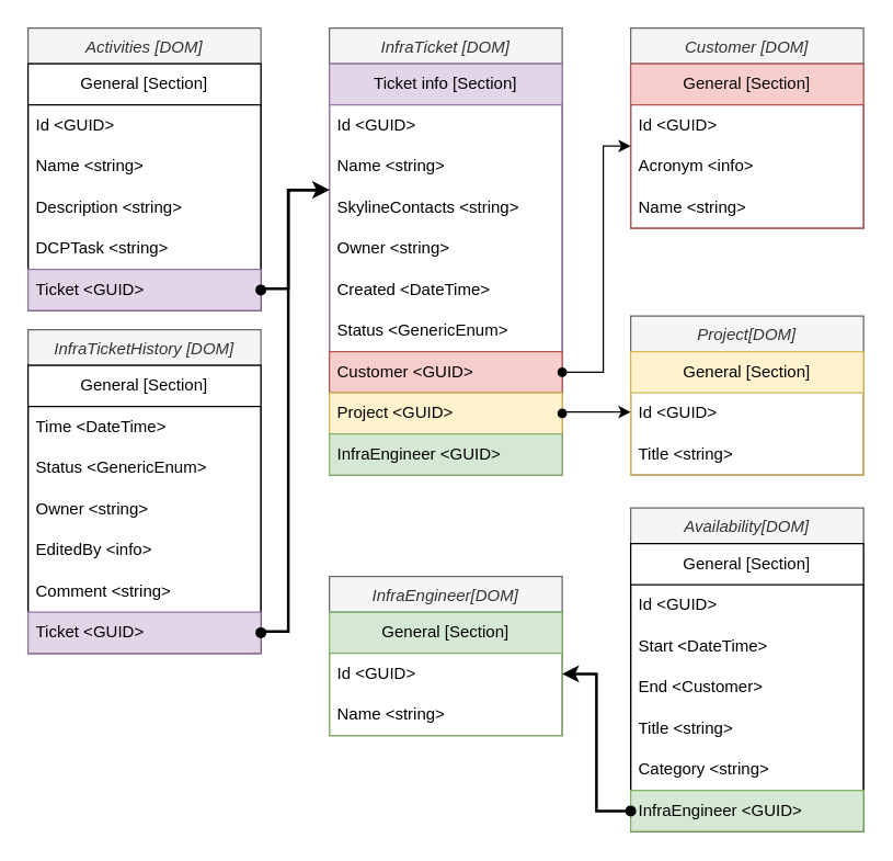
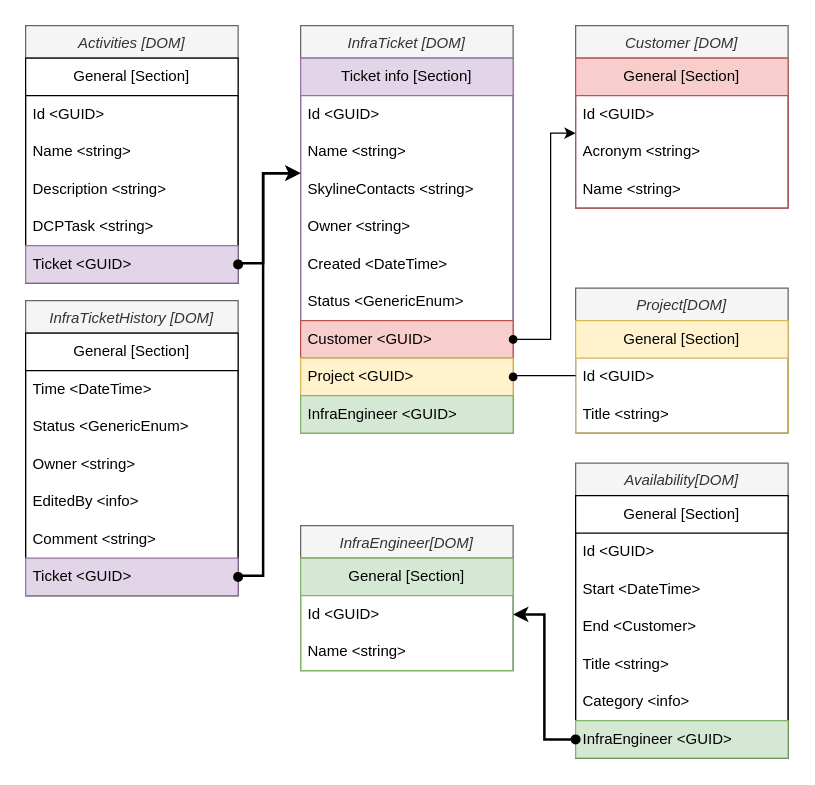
  <mxCell id="0" />
  <mxCell id="1" parent="0" />
  <mxCell id="2" value="InfraTicket [DOM]" style="swimlane;fontStyle=2;align=center;verticalAlign=top;childLayout=stackLayout;horizontal=1;startSize=26;horizontalStack=0;resizeParent=1;resizeLast=0;collapsible=1;marginBottom=0;rounded=0;shadow=0;strokeWidth=1;fillColor=#f5f5f5;fontColor=#333333;strokeColor=#666666;perimeterSpacing=0;" parent="1" vertex="1"><mxGeometry x="240" y="20" width="170" height="326" as="geometry"><mxRectangle x="230" y="140" width="160" height="26" as="alternateBounds" /></mxGeometry></mxCell>
  <mxCell id="3" value="Ticket info [Section]" style="swimlane;fontStyle=0;childLayout=stackLayout;horizontal=1;startSize=30;horizontalStack=0;resizeParent=1;resizeParentMax=0;resizeLast=0;collapsible=1;marginBottom=0;whiteSpace=wrap;html=1;fillColor=#e1d5e7;strokeColor=#9673a6;" parent="2" vertex="1"><mxGeometry y="26" width="170" height="300" as="geometry"><mxRectangle y="26" width="170" height="30" as="alternateBounds" /></mxGeometry></mxCell>
  <mxCell id="4" value="Id &amp;lt;GUID&amp;gt;" style="text;strokeColor=none;fillColor=none;align=left;verticalAlign=middle;spacingLeft=4;spacingRight=4;overflow=hidden;points=[[0,0.5],[1,0.5]];portConstraint=eastwest;rotatable=0;whiteSpace=wrap;html=1;" parent="3" vertex="1"><mxGeometry y="30" width="170" height="30" as="geometry" /></mxCell>
  <mxCell id="5" value="Name &amp;lt;string&amp;gt;" style="text;strokeColor=none;fillColor=none;align=left;verticalAlign=middle;spacingLeft=4;spacingRight=4;overflow=hidden;points=[[0,0.5],[1,0.5]];portConstraint=eastwest;rotatable=0;whiteSpace=wrap;html=1;" parent="3" vertex="1"><mxGeometry y="60" width="170" height="30" as="geometry" /></mxCell>
  <mxCell id="6" value="SkylineContacts &amp;lt;string&amp;gt;" style="text;strokeColor=none;fillColor=none;align=left;verticalAlign=middle;spacingLeft=4;spacingRight=4;overflow=hidden;points=[[0,0.5],[1,0.5]];portConstraint=eastwest;rotatable=0;whiteSpace=wrap;html=1;" parent="3" vertex="1"><mxGeometry y="90" width="170" height="30" as="geometry" /></mxCell>
  <mxCell id="7" value="Owner &amp;lt;string&amp;gt;" style="text;strokeColor=none;fillColor=none;align=left;verticalAlign=middle;spacingLeft=4;spacingRight=4;overflow=hidden;points=[[0,0.5],[1,0.5]];portConstraint=eastwest;rotatable=0;whiteSpace=wrap;html=1;" parent="3" vertex="1"><mxGeometry y="120" width="170" height="30" as="geometry" /></mxCell>
  <mxCell id="8" value="Created &amp;lt;DateTime&amp;gt;" style="text;strokeColor=none;fillColor=none;align=left;verticalAlign=middle;spacingLeft=4;spacingRight=4;overflow=hidden;points=[[0,0.5],[1,0.5]];portConstraint=eastwest;rotatable=0;whiteSpace=wrap;html=1;" parent="3" vertex="1"><mxGeometry y="150" width="170" height="30" as="geometry" /></mxCell>
  <mxCell id="9" value="Status &amp;lt;GenericEnum&amp;gt;" style="text;strokeColor=none;fillColor=none;align=left;verticalAlign=middle;spacingLeft=4;spacingRight=4;overflow=hidden;points=[[0,0.5],[1,0.5]];portConstraint=eastwest;rotatable=0;whiteSpace=wrap;html=1;" vertex="1" parent="3"><mxGeometry y="180" width="170" height="30" as="geometry" /></mxCell>
  <mxCell id="10" value="Customer &amp;lt;GUID&amp;gt;" style="text;strokeColor=#b85450;fillColor=#f8cecc;align=left;verticalAlign=middle;spacingLeft=4;spacingRight=4;overflow=hidden;points=[[0,0.5],[1,0.5]];portConstraint=eastwest;rotatable=0;whiteSpace=wrap;html=1;" parent="3" vertex="1"><mxGeometry y="210" width="170" height="30" as="geometry" /></mxCell>
  <mxCell id="11" value="Project &amp;lt;GUID&amp;gt;" style="text;strokeColor=#d6b656;fillColor=#fff2cc;align=left;verticalAlign=middle;spacingLeft=4;spacingRight=4;overflow=hidden;points=[[0,0.5],[1,0.5]];portConstraint=eastwest;rotatable=0;whiteSpace=wrap;html=1;" parent="3" vertex="1"><mxGeometry y="240" width="170" height="30" as="geometry" /></mxCell>
  <mxCell id="12" value="InfraEngineer &amp;lt;GUID&amp;gt;" style="text;strokeColor=#82b366;fillColor=#d5e8d4;align=left;verticalAlign=middle;spacingLeft=4;spacingRight=4;overflow=hidden;points=[[0,0.5],[1,0.5]];portConstraint=eastwest;rotatable=0;whiteSpace=wrap;html=1;" vertex="1" parent="3"><mxGeometry y="270" width="170" height="30" as="geometry" /></mxCell>
  <mxCell id="13" value="Activities [DOM]" style="swimlane;fontStyle=2;align=center;verticalAlign=top;childLayout=stackLayout;horizontal=1;startSize=26;horizontalStack=0;resizeParent=1;resizeLast=0;collapsible=1;marginBottom=0;rounded=0;shadow=0;strokeWidth=1;fillColor=#f5f5f5;fontColor=#333333;strokeColor=#666666;" parent="1" vertex="1"><mxGeometry x="20" y="20" width="170" height="206" as="geometry"><mxRectangle x="230" y="140" width="160" height="26" as="alternateBounds" /></mxGeometry></mxCell>
  <mxCell id="14" value="General [Section]" style="swimlane;fontStyle=0;childLayout=stackLayout;horizontal=1;startSize=30;horizontalStack=0;resizeParent=1;resizeParentMax=0;resizeLast=0;collapsible=1;marginBottom=0;whiteSpace=wrap;html=1;" parent="13" vertex="1"><mxGeometry y="26" width="170" height="180" as="geometry"><mxRectangle y="26" width="170" height="30" as="alternateBounds" /></mxGeometry></mxCell>
  <mxCell id="15" value="Id &amp;lt;GUID&amp;gt;" style="text;strokeColor=none;fillColor=none;align=left;verticalAlign=middle;spacingLeft=4;spacingRight=4;overflow=hidden;points=[[0,0.5],[1,0.5]];portConstraint=eastwest;rotatable=0;whiteSpace=wrap;html=1;" parent="14" vertex="1"><mxGeometry y="30" width="170" height="30" as="geometry" /></mxCell>
  <mxCell id="16" value="Name &amp;lt;string&amp;gt;" style="text;strokeColor=none;fillColor=none;align=left;verticalAlign=middle;spacingLeft=4;spacingRight=4;overflow=hidden;points=[[0,0.5],[1,0.5]];portConstraint=eastwest;rotatable=0;whiteSpace=wrap;html=1;" parent="14" vertex="1"><mxGeometry y="60" width="170" height="30" as="geometry" /></mxCell>
  <mxCell id="17" value="Description &amp;lt;string&amp;gt;" style="text;strokeColor=none;fillColor=none;align=left;verticalAlign=middle;spacingLeft=4;spacingRight=4;overflow=hidden;points=[[0,0.5],[1,0.5]];portConstraint=eastwest;rotatable=0;whiteSpace=wrap;html=1;" parent="14" vertex="1"><mxGeometry y="90" width="170" height="30" as="geometry" /></mxCell>
  <mxCell id="18" value="DCPTask &amp;lt;string&amp;gt;" style="text;align=left;verticalAlign=middle;spacingLeft=4;spacingRight=4;overflow=hidden;points=[[0,0.5],[1,0.5]];portConstraint=eastwest;rotatable=0;whiteSpace=wrap;html=1;" parent="14" vertex="1"><mxGeometry y="120" width="170" height="30" as="geometry" /></mxCell>
  <mxCell id="19" value="Ticket &amp;lt;GUID&amp;gt;" style="text;strokeColor=#9673a6;fillColor=#e1d5e7;align=left;verticalAlign=middle;spacingLeft=4;spacingRight=4;overflow=hidden;points=[[0,0.5],[1,0.5]];portConstraint=eastwest;rotatable=0;whiteSpace=wrap;html=1;" parent="14" vertex="1"><mxGeometry y="150" width="170" height="30" as="geometry" /></mxCell>
  <mxCell id="20" style="edgeStyle=orthogonalEdgeStyle;rounded=0;orthogonalLoop=1;jettySize=auto;html=1;exitX=1;exitY=0.5;exitDx=0;exitDy=0;startArrow=oval;startFill=1;strokeWidth=2;" parent="1" source="19" target="2" edge="1"><mxGeometry relative="1" as="geometry"><Array as="points"><mxPoint x="190" y="210" /><mxPoint x="210" y="210" /><mxPoint x="210" y="138" /></Array></mxGeometry></mxCell>
  <mxCell id="21" value="Customer [DOM]" style="swimlane;fontStyle=2;align=center;verticalAlign=top;childLayout=stackLayout;horizontal=1;startSize=26;horizontalStack=0;resizeParent=1;resizeLast=0;collapsible=1;marginBottom=0;rounded=0;shadow=0;strokeWidth=1;fillColor=#f5f5f5;fontColor=#333333;strokeColor=#666666;" parent="1" vertex="1"><mxGeometry x="460" y="20" width="170" height="146" as="geometry"><mxRectangle x="230" y="140" width="160" height="26" as="alternateBounds" /></mxGeometry></mxCell>
  <mxCell id="22" value="General [Section]" style="swimlane;fontStyle=0;childLayout=stackLayout;horizontal=1;startSize=30;horizontalStack=0;resizeParent=1;resizeParentMax=0;resizeLast=0;collapsible=1;marginBottom=0;whiteSpace=wrap;html=1;fillColor=#f8cecc;strokeColor=#b85450;" parent="21" vertex="1"><mxGeometry y="26" width="170" height="120" as="geometry"><mxRectangle y="26" width="170" height="30" as="alternateBounds" /></mxGeometry></mxCell>
  <mxCell id="23" value="Id &amp;lt;GUID&amp;gt;" style="text;strokeColor=none;fillColor=none;align=left;verticalAlign=middle;spacingLeft=4;spacingRight=4;overflow=hidden;points=[[0,0.5],[1,0.5]];portConstraint=eastwest;rotatable=0;whiteSpace=wrap;html=1;" parent="22" vertex="1"><mxGeometry y="30" width="170" height="30" as="geometry" /></mxCell>
- <mxCell id="24" value="Acronym &amp;lt;info&amp;gt;" style="text;align=left;verticalAlign=middle;spacingLeft=4;spacingRight=4;overflow=hidden;points=[[0,0.5],[1,0.5]];portConstraint=eastwest;rotatable=0;whiteSpace=wrap;html=1;" parent="22" vertex="1"><mxGeometry y="60" width="170" height="30" as="geometry" /></mxCell>
+ <mxCell id="24" value="Acronym &amp;lt;string&amp;gt;" style="text;align=left;verticalAlign=middle;spacingLeft=4;spacingRight=4;overflow=hidden;points=[[0,0.5],[1,0.5]];portConstraint=eastwest;rotatable=0;whiteSpace=wrap;html=1;" parent="22" vertex="1"><mxGeometry y="60" width="170" height="30" as="geometry" /></mxCell>
  <mxCell id="25" value="Name &amp;lt;string&amp;gt;" style="text;strokeColor=none;fillColor=none;align=left;verticalAlign=middle;spacingLeft=4;spacingRight=4;overflow=hidden;points=[[0,0.5],[1,0.5]];portConstraint=eastwest;rotatable=0;whiteSpace=wrap;html=1;" parent="22" vertex="1"><mxGeometry y="90" width="170" height="30" as="geometry" /></mxCell>
  <mxCell id="26" style="edgeStyle=orthogonalEdgeStyle;rounded=0;orthogonalLoop=1;jettySize=auto;html=1;exitX=1;exitY=0.5;exitDx=0;exitDy=0;strokeWidth=1;startArrow=oval;startFill=1;" parent="1" source="10" target="22" edge="1"><mxGeometry relative="1" as="geometry"><Array as="points"><mxPoint x="440" y="271" /><mxPoint x="440" y="106" /></Array></mxGeometry></mxCell>
  <mxCell id="27" value="Project[DOM]" style="swimlane;fontStyle=2;align=center;verticalAlign=top;childLayout=stackLayout;horizontal=1;startSize=26;horizontalStack=0;resizeParent=1;resizeLast=0;collapsible=1;marginBottom=0;rounded=0;shadow=0;strokeWidth=1;fillColor=#f5f5f5;fontColor=#333333;strokeColor=#666666;" parent="1" vertex="1"><mxGeometry x="460" y="230" width="170" height="116" as="geometry"><mxRectangle x="230" y="140" width="160" height="26" as="alternateBounds" /></mxGeometry></mxCell>
  <mxCell id="28" value="General [Section]" style="swimlane;fontStyle=0;childLayout=stackLayout;horizontal=1;startSize=30;horizontalStack=0;resizeParent=1;resizeParentMax=0;resizeLast=0;collapsible=1;marginBottom=0;whiteSpace=wrap;html=1;fillColor=#fff2cc;strokeColor=#d6b656;" parent="27" vertex="1"><mxGeometry y="26" width="170" height="90" as="geometry"><mxRectangle y="26" width="170" height="30" as="alternateBounds" /></mxGeometry></mxCell>
  <mxCell id="29" value="Id &amp;lt;GUID&amp;gt;" style="text;strokeColor=none;fillColor=none;align=left;verticalAlign=middle;spacingLeft=4;spacingRight=4;overflow=hidden;points=[[0,0.5],[1,0.5]];portConstraint=eastwest;rotatable=0;whiteSpace=wrap;html=1;" parent="28" vertex="1"><mxGeometry y="30" width="170" height="30" as="geometry" /></mxCell>
  <mxCell id="30" value="Title &amp;lt;string&amp;gt;" style="text;align=left;verticalAlign=middle;spacingLeft=4;spacingRight=4;overflow=hidden;points=[[0,0.5],[1,0.5]];portConstraint=eastwest;rotatable=0;whiteSpace=wrap;html=1;" parent="28" vertex="1"><mxGeometry y="60" width="170" height="30" as="geometry" /></mxCell>
- <mxCell id="31" style="edgeStyle=orthogonalEdgeStyle;rounded=0;orthogonalLoop=1;jettySize=auto;html=1;exitX=1;exitY=0.5;exitDx=0;exitDy=0;startArrow=oval;startFill=1;" parent="1" source="11" target="27" edge="1"><mxGeometry relative="1" as="geometry"><Array as="points"><mxPoint x="440" y="300" /><mxPoint x="440" y="300" /></Array></mxGeometry></mxCell>
+ <mxCell id="31" style="edgeStyle=orthogonalEdgeStyle;rounded=0;orthogonalLoop=1;jettySize=auto;html=1;exitX=1;exitY=0.5;exitDx=0;exitDy=0;startArrow=oval;startFill=1;endArrow=none;" parent="1" source="11" target="27" edge="1"><mxGeometry relative="1" as="geometry"><Array as="points"><mxPoint x="440" y="300" /><mxPoint x="440" y="300" /></Array></mxGeometry></mxCell>
  <mxCell id="32" value="InfraTicketHistory [DOM]" style="swimlane;fontStyle=2;align=center;verticalAlign=top;childLayout=stackLayout;horizontal=1;startSize=26;horizontalStack=0;resizeParent=1;resizeLast=0;collapsible=1;marginBottom=0;rounded=0;shadow=0;strokeWidth=1;fillColor=#f5f5f5;fontColor=#333333;strokeColor=#666666;" parent="1" vertex="1"><mxGeometry x="20" y="240" width="170" height="236" as="geometry"><mxRectangle x="230" y="140" width="160" height="26" as="alternateBounds" /></mxGeometry></mxCell>
  <mxCell id="33" value="General [Section]" style="swimlane;fontStyle=0;childLayout=stackLayout;horizontal=1;startSize=30;horizontalStack=0;resizeParent=1;resizeParentMax=0;resizeLast=0;collapsible=1;marginBottom=0;whiteSpace=wrap;html=1;" parent="32" vertex="1"><mxGeometry y="26" width="170" height="210" as="geometry"><mxRectangle y="26" width="170" height="30" as="alternateBounds" /></mxGeometry></mxCell>
  <mxCell id="34" value="Time &amp;lt;DateTime&amp;gt;" style="text;strokeColor=none;fillColor=none;align=left;verticalAlign=middle;spacingLeft=4;spacingRight=4;overflow=hidden;points=[[0,0.5],[1,0.5]];portConstraint=eastwest;rotatable=0;whiteSpace=wrap;html=1;" parent="33" vertex="1"><mxGeometry y="30" width="170" height="30" as="geometry" /></mxCell>
  <mxCell id="35" value="Status &amp;lt;GenericEnum&amp;gt;" style="text;strokeColor=none;fillColor=none;align=left;verticalAlign=middle;spacingLeft=4;spacingRight=4;overflow=hidden;points=[[0,0.5],[1,0.5]];portConstraint=eastwest;rotatable=0;whiteSpace=wrap;html=1;" parent="33" vertex="1"><mxGeometry y="60" width="170" height="30" as="geometry" /></mxCell>
  <mxCell id="36" value="Owner &amp;lt;string&amp;gt;" style="text;strokeColor=none;fillColor=none;align=left;verticalAlign=middle;spacingLeft=4;spacingRight=4;overflow=hidden;points=[[0,0.5],[1,0.5]];portConstraint=eastwest;rotatable=0;whiteSpace=wrap;html=1;" parent="33" vertex="1"><mxGeometry y="90" width="170" height="30" as="geometry" /></mxCell>
  <mxCell id="37" value="EditedBy &amp;lt;info&amp;gt;" style="text;strokeColor=none;fillColor=none;align=left;verticalAlign=middle;spacingLeft=4;spacingRight=4;overflow=hidden;points=[[0,0.5],[1,0.5]];portConstraint=eastwest;rotatable=0;whiteSpace=wrap;html=1;" parent="33" vertex="1"><mxGeometry y="120" width="170" height="30" as="geometry" /></mxCell>
  <mxCell id="38" value="Comment &amp;lt;string&amp;gt;" style="text;strokeColor=none;fillColor=none;align=left;verticalAlign=middle;spacingLeft=4;spacingRight=4;overflow=hidden;points=[[0,0.5],[1,0.5]];portConstraint=eastwest;rotatable=0;whiteSpace=wrap;html=1;" parent="33" vertex="1"><mxGeometry y="150" width="170" height="30" as="geometry" /></mxCell>
  <mxCell id="39" value="Ticket &amp;lt;GUID&amp;gt;" style="text;strokeColor=#9673a6;fillColor=#e1d5e7;align=left;verticalAlign=middle;spacingLeft=4;spacingRight=4;overflow=hidden;points=[[0,0.5],[1,0.5]];portConstraint=eastwest;rotatable=0;whiteSpace=wrap;html=1;" parent="33" vertex="1"><mxGeometry y="180" width="170" height="30" as="geometry" /></mxCell>
  <mxCell id="40" style="edgeStyle=orthogonalEdgeStyle;rounded=0;orthogonalLoop=1;jettySize=auto;html=1;exitX=1;exitY=0.5;exitDx=0;exitDy=0;startArrow=oval;startFill=1;strokeWidth=2;" parent="1" source="39" target="2" edge="1"><mxGeometry relative="1" as="geometry"><Array as="points"><mxPoint x="190" y="460" /><mxPoint x="210" y="460" /><mxPoint x="210" y="138" /></Array></mxGeometry></mxCell>
  <mxCell id="41" value="Availability[DOM]" style="swimlane;fontStyle=2;align=center;verticalAlign=top;childLayout=stackLayout;horizontal=1;startSize=26;horizontalStack=0;resizeParent=1;resizeLast=0;collapsible=1;marginBottom=0;rounded=0;shadow=0;strokeWidth=1;fillColor=#f5f5f5;fontColor=#333333;strokeColor=#666666;" vertex="1" parent="1"><mxGeometry x="460" y="370" width="170" height="236" as="geometry"><mxRectangle x="230" y="140" width="160" height="26" as="alternateBounds" /></mxGeometry></mxCell>
  <mxCell id="42" value="General [Section]" style="swimlane;fontStyle=0;childLayout=stackLayout;horizontal=1;startSize=30;horizontalStack=0;resizeParent=1;resizeParentMax=0;resizeLast=0;collapsible=1;marginBottom=0;whiteSpace=wrap;html=1;" vertex="1" parent="41"><mxGeometry y="26" width="170" height="210" as="geometry"><mxRectangle y="26" width="170" height="30" as="alternateBounds" /></mxGeometry></mxCell>
  <mxCell id="43" value="Id &amp;lt;GUID&amp;gt;" style="text;strokeColor=none;fillColor=none;align=left;verticalAlign=middle;spacingLeft=4;spacingRight=4;overflow=hidden;points=[[0,0.5],[1,0.5]];portConstraint=eastwest;rotatable=0;whiteSpace=wrap;html=1;" vertex="1" parent="42"><mxGeometry y="30" width="170" height="30" as="geometry" /></mxCell>
  <mxCell id="44" value="Start &amp;lt;DateTime&amp;gt;" style="text;align=left;verticalAlign=middle;spacingLeft=4;spacingRight=4;overflow=hidden;points=[[0,0.5],[1,0.5]];portConstraint=eastwest;rotatable=0;whiteSpace=wrap;html=1;" vertex="1" parent="42"><mxGeometry y="60" width="170" height="30" as="geometry" /></mxCell>
  <mxCell id="45" value="End &amp;lt;Customer&amp;gt;" style="text;align=left;verticalAlign=middle;spacingLeft=4;spacingRight=4;overflow=hidden;points=[[0,0.5],[1,0.5]];portConstraint=eastwest;rotatable=0;whiteSpace=wrap;html=1;" vertex="1" parent="42"><mxGeometry y="90" width="170" height="30" as="geometry" /></mxCell>
  <mxCell id="46" value="Title &amp;lt;string&amp;gt;" style="text;align=left;verticalAlign=middle;spacingLeft=4;spacingRight=4;overflow=hidden;points=[[0,0.5],[1,0.5]];portConstraint=eastwest;rotatable=0;whiteSpace=wrap;html=1;" vertex="1" parent="42"><mxGeometry y="120" width="170" height="30" as="geometry" /></mxCell>
- <mxCell id="47" value="Category &amp;lt;string&amp;gt;" style="text;align=left;verticalAlign=middle;spacingLeft=4;spacingRight=4;overflow=hidden;points=[[0,0.5],[1,0.5]];portConstraint=eastwest;rotatable=0;whiteSpace=wrap;html=1;" vertex="1" parent="42"><mxGeometry y="150" width="170" height="30" as="geometry" /></mxCell>
+ <mxCell id="47" value="Category &amp;lt;info&amp;gt;" style="text;align=left;verticalAlign=middle;spacingLeft=4;spacingRight=4;overflow=hidden;points=[[0,0.5],[1,0.5]];portConstraint=eastwest;rotatable=0;whiteSpace=wrap;html=1;" vertex="1" parent="42"><mxGeometry y="150" width="170" height="30" as="geometry" /></mxCell>
  <mxCell id="48" value="InfraEngineer &amp;lt;GUID&amp;gt;" style="text;align=left;verticalAlign=middle;spacingLeft=4;spacingRight=4;overflow=hidden;points=[[0,0.5],[1,0.5]];portConstraint=eastwest;rotatable=0;whiteSpace=wrap;html=1;fillColor=#d5e8d4;strokeColor=#82b366;" vertex="1" parent="42"><mxGeometry y="180" width="170" height="30" as="geometry" /></mxCell>
  <mxCell id="49" value="InfraEngineer[DOM]" style="swimlane;fontStyle=2;align=center;verticalAlign=top;childLayout=stackLayout;horizontal=1;startSize=26;horizontalStack=0;resizeParent=1;resizeLast=0;collapsible=1;marginBottom=0;rounded=0;shadow=0;strokeWidth=1;fillColor=#f5f5f5;fontColor=#333333;strokeColor=#666666;" vertex="1" parent="1"><mxGeometry x="240" y="420" width="170" height="116" as="geometry"><mxRectangle x="230" y="140" width="160" height="26" as="alternateBounds" /></mxGeometry></mxCell>
  <mxCell id="50" value="General [Section]" style="swimlane;fontStyle=0;childLayout=stackLayout;horizontal=1;startSize=30;horizontalStack=0;resizeParent=1;resizeParentMax=0;resizeLast=0;collapsible=1;marginBottom=0;whiteSpace=wrap;html=1;fillColor=#d5e8d4;strokeColor=#82b366;" vertex="1" parent="49"><mxGeometry y="26" width="170" height="90" as="geometry"><mxRectangle y="26" width="170" height="30" as="alternateBounds" /></mxGeometry></mxCell>
  <mxCell id="51" value="Id &amp;lt;GUID&amp;gt;" style="text;strokeColor=none;fillColor=none;align=left;verticalAlign=middle;spacingLeft=4;spacingRight=4;overflow=hidden;points=[[0,0.5],[1,0.5]];portConstraint=eastwest;rotatable=0;whiteSpace=wrap;html=1;" vertex="1" parent="50"><mxGeometry y="30" width="170" height="30" as="geometry" /></mxCell>
  <mxCell id="52" value="Name &amp;lt;string&amp;gt;" style="text;align=left;verticalAlign=middle;spacingLeft=4;spacingRight=4;overflow=hidden;points=[[0,0.5],[1,0.5]];portConstraint=eastwest;rotatable=0;whiteSpace=wrap;html=1;" vertex="1" parent="50"><mxGeometry y="60" width="170" height="30" as="geometry" /></mxCell>
  <mxCell id="53" style="edgeStyle=orthogonalEdgeStyle;rounded=0;orthogonalLoop=1;jettySize=auto;html=1;entryX=1;entryY=0.5;entryDx=0;entryDy=0;startArrow=oval;startFill=1;strokeWidth=2;" edge="1" parent="1" source="48" target="51"><mxGeometry relative="1" as="geometry" /></mxCell>
